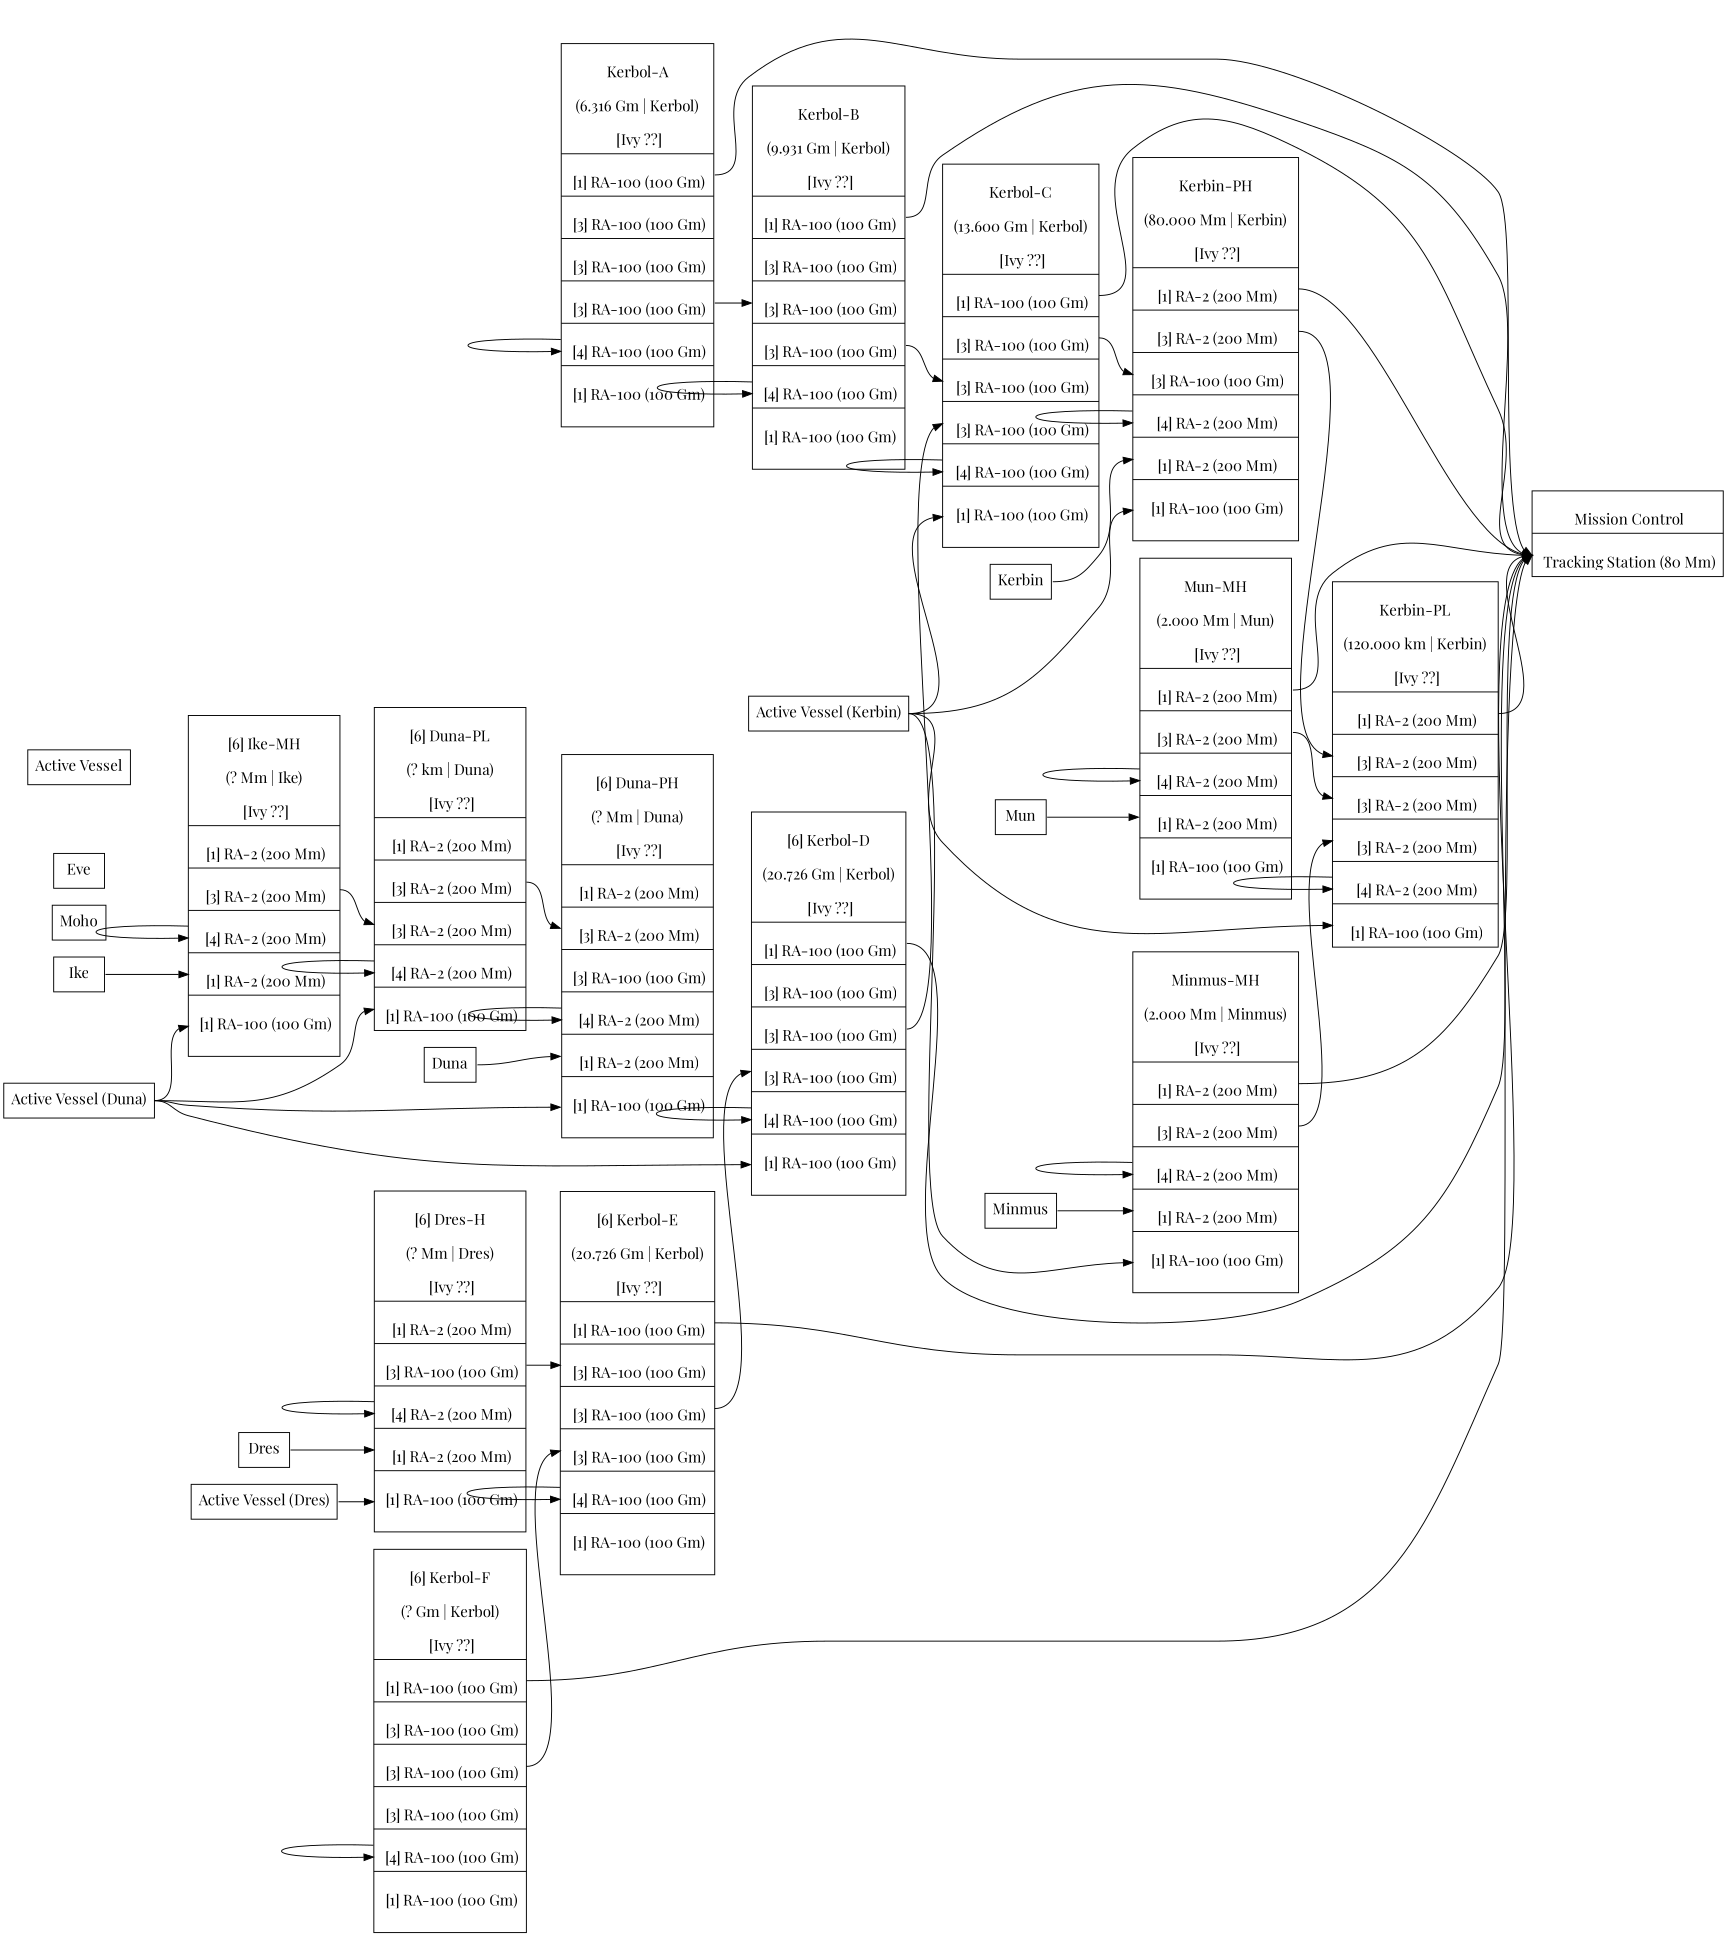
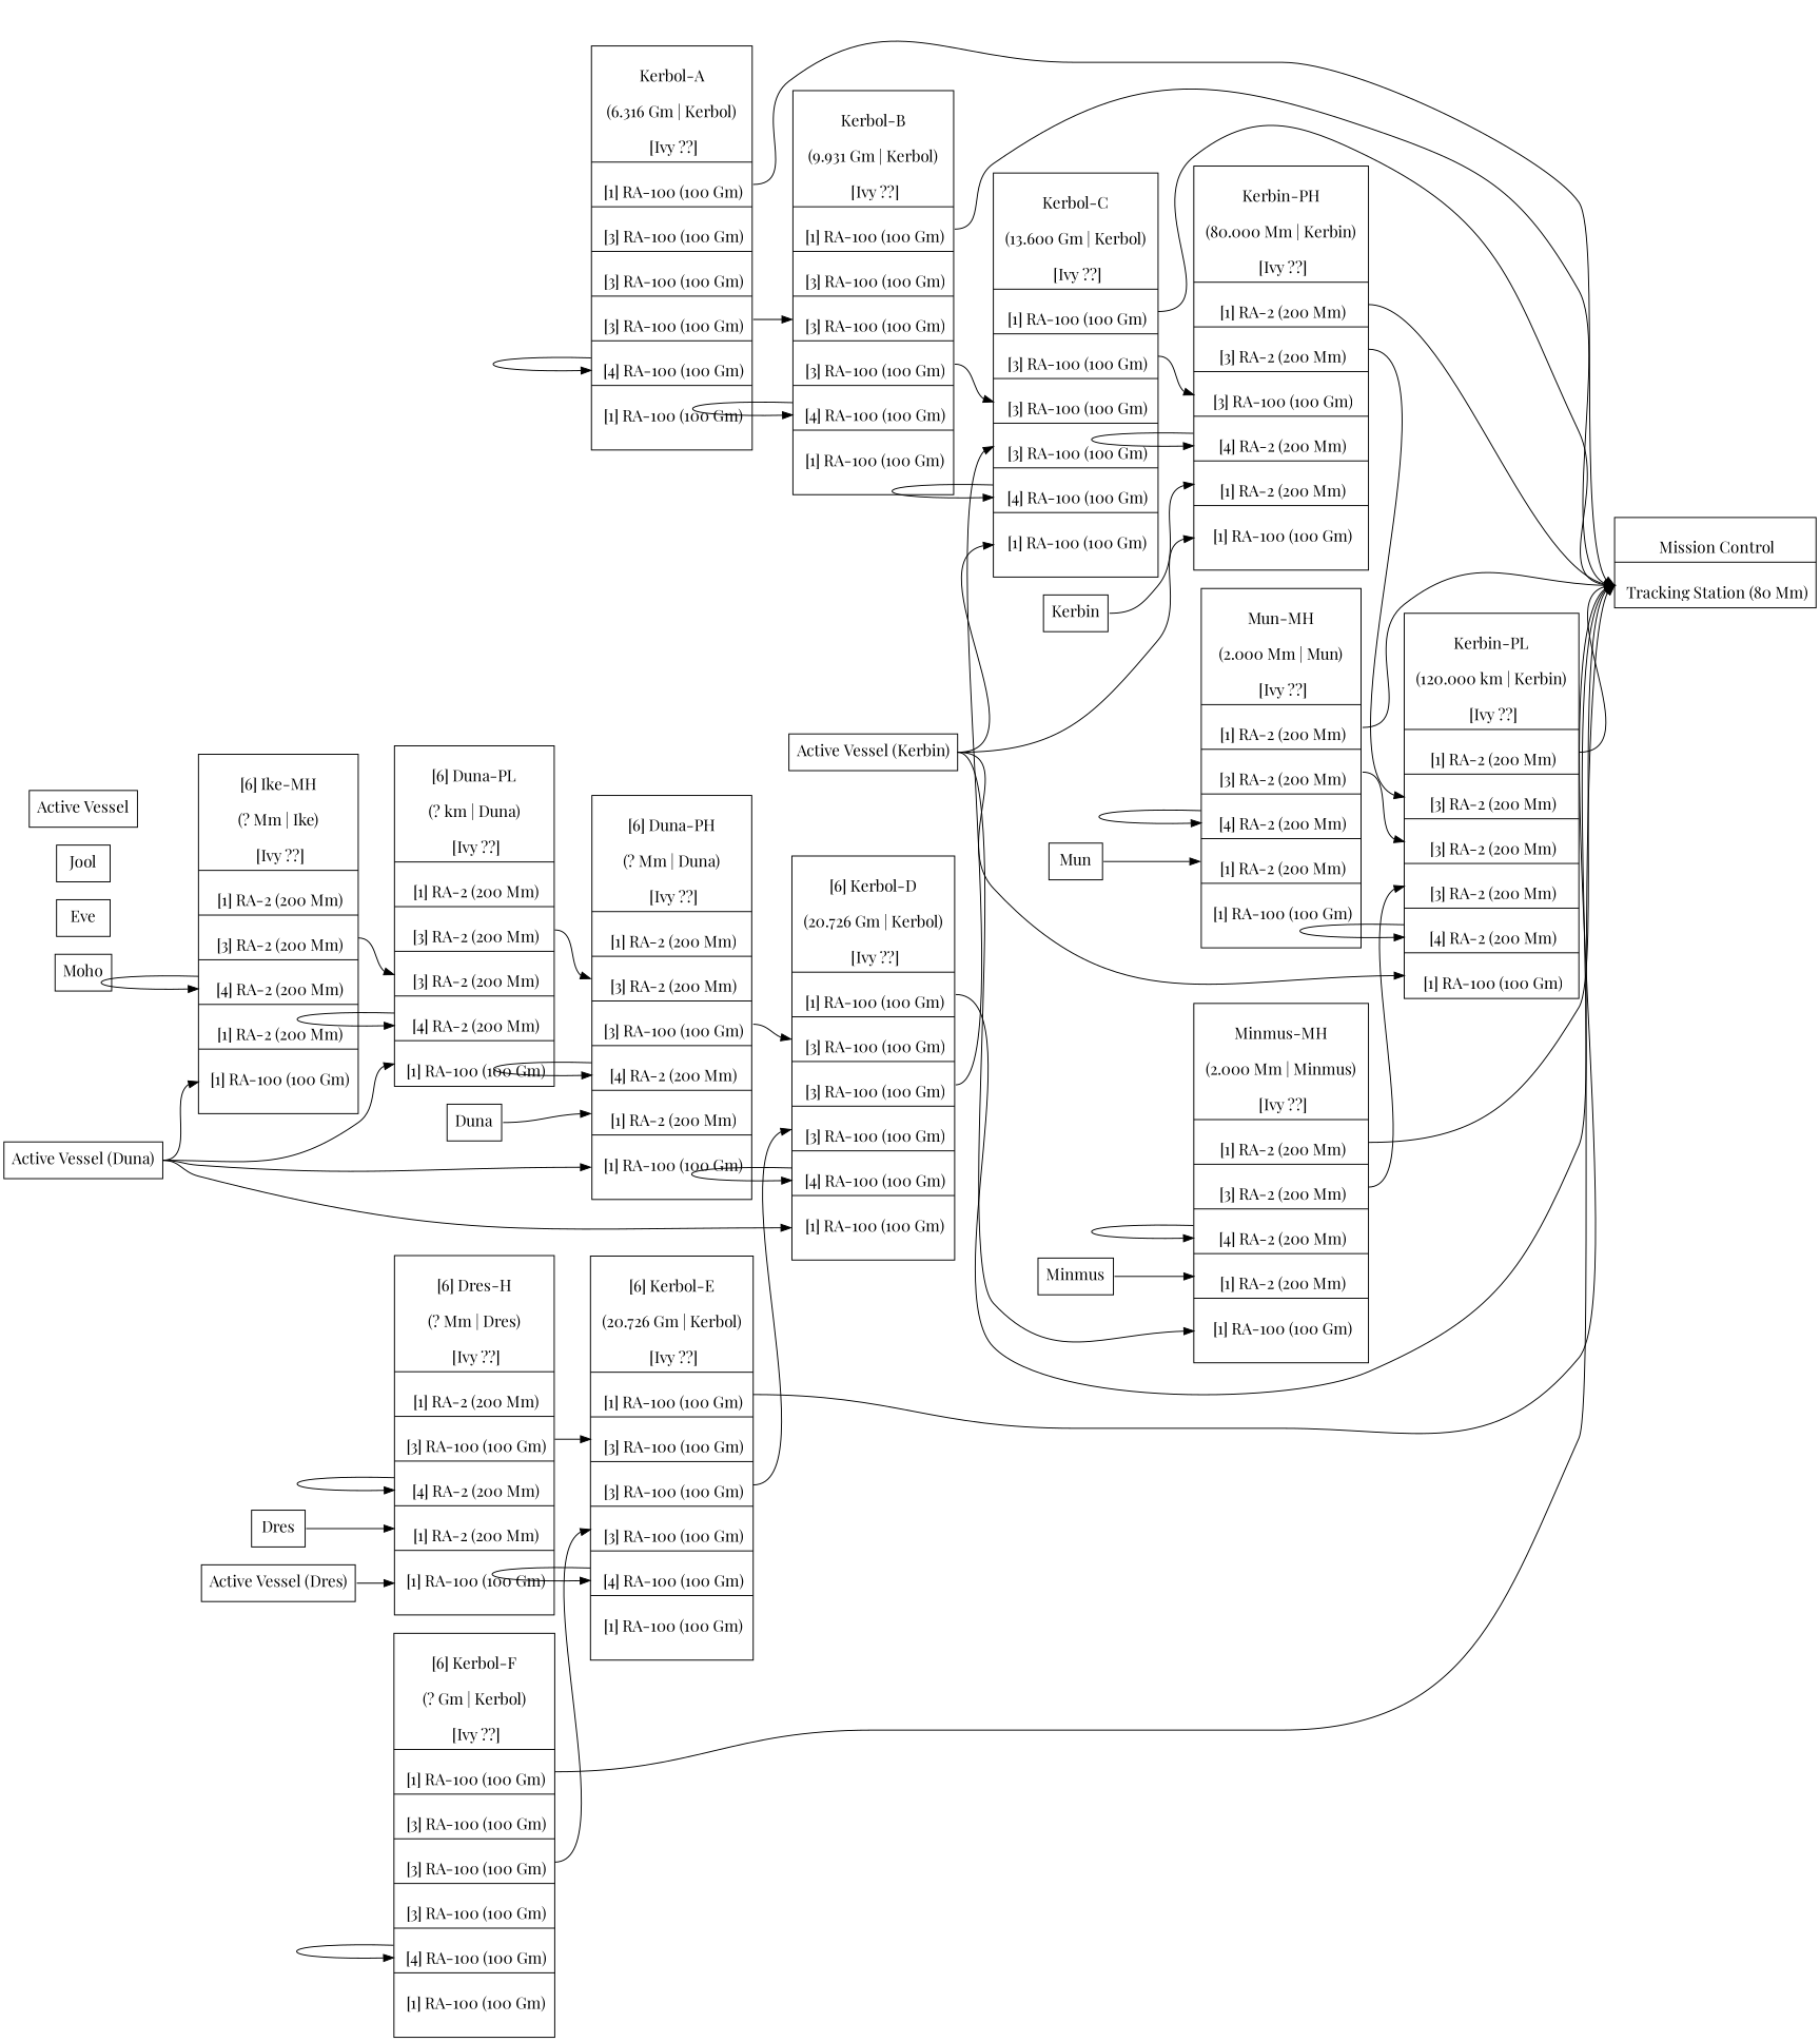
  digraph {
    fontname="Playfair Display"
    rankdir=LR
    node [fontname="Playfair Display" fontsize=16 group=Kerbin shape=record]
    edge [fontname="Playfair Display" headport=loopback tailport="f0:e"]
    n1 [group=Kerbol label="<f0> \n            Kerbol-A \n \n            (6.316 Gm \| Kerbol) \n \n            [Ivy ??]\n        | <mission_control> \n            [1] RA-100 (100 Gm)\n        | <planet_network> \n            [3] RA-100 (100 Gm)\n        | <inner> \n            [3] RA-100 (100 Gm)\n        | <outer> \n            [3] RA-100 (100 Gm)\n        | <loopback>\n            [4] RA-100 (100 Gm)\n        | <active_vessel>\n            [1] RA-100 (100 Gm)\n\n        "]
    n2 [group=Kerbol label="<f0> \n            Kerbol-B \n \n            (9.931 Gm \| Kerbol) \n \n            [Ivy ??]\n        | <mission_control> \n            [1] RA-100 (100 Gm)\n        | <planet_network> \n            [3] RA-100 (100 Gm)\n        | <inner> \n            [3] RA-100 (100 Gm)\n        | <outer> \n            [3] RA-100 (100 Gm)\n        | <loopback>\n            [4] RA-100 (100 Gm)\n        | <active_vessel>\n            [1] RA-100 (100 Gm)\n\n        "]
    n3 [label="<f0> \n                Mission Control\n            | <f1>\n                Tracking Station (80 Mm)"]
    n4 [label="<f0> \n            Kerbol-C \n \n            (13.600 Gm \| Kerbol) \n \n            [Ivy ??]\n        | <mission_control> \n            [1] RA-100 (100 Gm)\n        | <planet_network> \n            [3] RA-100 (100 Gm)\n        | <inner> \n            [3] RA-100 (100 Gm)\n        | <outer> \n            [3] RA-100 (100 Gm)\n        | <loopback>\n            [4] RA-100 (100 Gm)\n        | <active_vessel>\n            [1] RA-100 (100 Gm)\n\n        "]
    n5 [label="<f0> \n                Kerbin-PH \n \n                (80.000 Mm \| Kerbin) \n \n                [Ivy ??]\n            | <mission_control> \n                [1] RA-2 (200 Mm)\n            | <inner> \n                [3] RA-2 (200 Mm)\n            | <outer> \n                [3] RA-100 (100 Gm)\n            | <loopback> \n                [4] RA-2 (200 Mm)\n            | <planet_cone>\n                [1] RA-2 (200 Mm)\n            | <active_vessel>\n                [1] RA-100 (100 Gm)\n\n            "]
    n6 [label="<f0> \n                Kerbin-PL \n \n                (120.000 km \| Kerbin) \n \n                [Ivy ??]\n            | <mission_control> \n                [1] RA-2 (200 Mm)\n            | <outer_main> \n                [3] RA-2 (200 Mm)\n            | <outer_aux1>\n                [3] RA-2 (200 Mm)\n            | <outer_aux2>\n                [3] RA-2 (200 Mm)\n            | <loopback>\n                [4] RA-2 (200 Mm)\n            | <active_vessel>\n                [1] RA-100 (100 Gm)\n            "]
    n7 [label="<f0> \n                Mun-MH \n \n                (2.000 Mm \| Mun) \n \n                [Ivy ??]\n            | <mission_control> \n                [1] RA-2 (200 Mm)\n            | <inner> \n                [3] RA-2 (200 Mm)\n            | <loopback>\n                [4] RA-2 (200 Mm)\n            | <planet_cone>\n                [1] RA-2 (200 Mm)\n            | <active_vessel>\n                [1] RA-100 (100 Gm)\n\n            "]
    n8 [label="<f0> \n                Minmus-MH \n \n                (2.000 Mm \| Minmus) \n \n                [Ivy ??]\n            | <mission_control> \n                [1] RA-2 (200 Mm)\n            | <inner> \n                [3] RA-2 (200 Mm)\n            | <loopback>\n                [4] RA-2 (200 Mm)\n            | <planet_cone>\n                [1] RA-2 (200 Mm)\n            | <active_vessel>\n                [1] RA-100 (100 Gm)\n\n            "]
    n9 [label="<f0> Kerbin"]
    n10 [label="<f0> Mun"]
    n11 [label="<f0> Minmus"]
    n12 [label="<f0> Active Vessel (Kerbin)"]
    n13 [group=Duna label="<f0> \n            [6] Kerbol-D \n \n            (20.726 Gm \| Kerbol) \n \n            [Ivy ??]\n        | <mission_control> \n            [1] RA-100 (100 Gm)\n        | <planet_network> \n            [3] RA-100 (100 Gm)\n        | <inner> \n            [3] RA-100 (100 Gm)\n        | <outer> \n            [3] RA-100 (100 Gm)\n        | <loopback>\n            [4] RA-100 (100 Gm)\n        | <active_vessel>\n            [1] RA-100 (100 Gm)\n\n        "]
    n14 [group=Duna label="<f0> \n                [6] Duna-PL \n \n                (? km \| Duna) \n \n                [Ivy ??]\n            | <mission_control> \n                [1] RA-2 (200 Mm)\n            | <outer_main> \n                [3] RA-2 (200 Mm)\n            | <outer_aux1>\n                [3] RA-2 (200 Mm)\n            | <loopback>\n                [4] RA-2 (200 Mm)\n            | <active_vessel>\n                [1] RA-100 (100 Gm)\n            "]
    n15 [group=Duna label="<f0> \n                [6] Duna-PH \n \n                (? Mm \| Duna) \n \n                [Ivy ??]\n            | <mission_control> \n                [1] RA-2 (200 Mm)\n            | <inner> \n                [3] RA-2 (200 Mm)\n            | <outer> \n                [3] RA-100 (100 Gm)\n            | <loopback> \n                [4] RA-2 (200 Mm)\n            | <planet_cone>\n                [1] RA-2 (200 Mm)\n            | <active_vessel>\n                [1] RA-100 (100 Gm)\n\n            "]
    n16 [group=Duna label="<f0> \n                [6] Ike-MH \n \n                (? Mm \| Ike) \n \n                [Ivy ??]\n            | <mission_control> \n                [1] RA-2 (200 Mm)\n            | <inner> \n                [3] RA-2 (200 Mm)\n            | <loopback>\n                [4] RA-2 (200 Mm)\n            | <planet_cone>\n                [1] RA-2 (200 Mm)\n            | <active_vessel>\n                [1] RA-100 (100 Gm)\n\n            "]
    n17 [group=Duna label="<f0> Duna"]
-   n18 [group=Duna label="<f0> Ike"]
    n19 [group=Duna label="<f0> Active Vessel (Duna)"]
    n20 [group=Dres label="<f0> \n            [6] Kerbol-E \n \n            (20.726 Gm \| Kerbol) \n \n            [Ivy ??]\n        | <mission_control> \n            [1] RA-100 (100 Gm)\n        | <planet_network> \n            [3] RA-100 (100 Gm)\n        | <inner> \n            [3] RA-100 (100 Gm)\n        | <outer> \n            [3] RA-100 (100 Gm)\n        | <loopback>\n            [4] RA-100 (100 Gm)\n        | <active_vessel>\n            [1] RA-100 (100 Gm)\n\n        "]
    n21 [group=Dres label="<f0> \n                [6] Dres-H \n \n                (? Mm \| Dres) \n \n                [Ivy ??]\n            | <mission_control> \n                [1] RA-2 (200 Mm)\n            | <outer> \n                [3] RA-100 (100 Gm)\n            | <loopback> \n                [4] RA-2 (200 Mm)\n            | <planet_cone>\n                [1] RA-2 (200 Mm)\n            | <active_vessel>\n                [1] RA-100 (100 Gm)\n\n            "]
    n22 [group=Dres label="<f0> Dres"]
    n23 [group=Dres label="<f0> Active Vessel (Dres)"]
    n24 [group=Kerbol label="<f0> \n            [6] Kerbol-F \n \n            (? Gm \| Kerbol) \n \n            [Ivy ??]\n        | <mission_control> \n            [1] RA-100 (100 Gm)\n        | <planet_network> \n            [3] RA-100 (100 Gm)\n        | <inner> \n            [3] RA-100 (100 Gm)\n        | <outer> \n            [3] RA-100 (100 Gm)\n        | <loopback>\n            [4] RA-100 (100 Gm)\n        | <active_vessel>\n            [1] RA-100 (100 Gm)\n\n        "]
    n25 [label="<f0> Moho" group=""]
    n26 [label="<f0> Eve" group=""]
+   n27 [label="<f0> Jool" group=""]
    n28 [label="<f0> Active Vessel" group=""]
    n1 -> n1 [tailport=loopback]
    n1 -> n2 [headport="inner:w" tailport="outer:e"]
    n1 -> n3 [headport="f1:w" tailport="mission_control:e"]
    n2 -> n2 [tailport=loopback]
    n2 -> n3 [headport="f1:w" tailport="mission_control:e"]
    n2 -> n4 [headport="inner:w" tailport="outer:e"]
    n4 -> n3 [headport="f1:w" tailport="mission_control:e"]
    n4 -> n4 [tailport=loopback]
    n4 -> n5 [headport="outer:w" tailport="planet_network:e"]
    n5 -> n3 [headport="f1:w" tailport="mission_control:e"]
    n5 -> n5 [tailport=loopback]
    n5 -> n6 [headport="outer_main:w" tailport="inner:e"]
    n6 -> n3 [headport="f1:w" tailport="mission_control:e"]
    n6 -> n6 [tailport=loopback]
    n7 -> n3 [headport="f1:w" tailport="mission_control:e"]
    n7 -> n6 [headport="outer_aux1:w" tailport="inner:e"]
    n7 -> n7 [tailport=loopback]
    n8 -> n3 [headport="f1:w" tailport="mission_control:e"]
    n8 -> n6 [headport="outer_aux2:w" tailport="inner:e"]
    n8 -> n8 [tailport=loopback]
    n9 -> n5 [headport="planet_cone:w"]
    n10 -> n7 [headport="planet_cone:w"]
    n11 -> n8 [headport="planet_cone:w"]
    n12 -> n4 [headport="active_vessel:w"]
    n12 -> n5 [headport="active_vessel:w"]
    n12 -> n6 [headport="active_vessel:w"]
    n12 -> n8 [headport="active_vessel:w"]
    n13 -> n3 [headport="f1:w" tailport="mission_control:e"]
    n13 -> n4 [headport="outer:w" tailport="inner:e"]
    n13 -> n13 [tailport=loopback]
    n14 -> n14 [tailport=loopback]
    n14 -> n15 [headport="inner:w" tailport="outer_main:e"]
+   n15 -> n13 [headport="planet_network:w" tailport="outer:e"]
    n15 -> n15 [tailport=loopback]
    n16 -> n14 [headport="outer_aux1:w" tailport="inner:e"]
    n16 -> n16 [tailport=loopback]
    n17 -> n15 [headport="planet_cone:w"]
-   n18 -> n16 [headport="planet_cone:w"]
    n19 -> n13 [headport="active_vessel:w"]
    n19 -> n14 [headport="active_vessel:w"]
    n19 -> n15 [headport="active_vessel:w"]
    n19 -> n16 [headport="active_vessel:w"]
    n20 -> n3 [headport="f1:w" tailport="mission_control:e"]
    n20 -> n13 [headport="outer:w" tailport="inner:e"]
    n20 -> n20 [tailport=loopback]
    n21 -> n20 [headport="planet_network:w" tailport="outer:e"]
    n21 -> n21 [tailport=loopback]
    n22 -> n21 [headport="planet_cone:w"]
    n23 -> n21 [headport="active_vessel:w"]
    n24 -> n3 [headport="f1:w" tailport="mission_control:e"]
    n24 -> n20 [headport="outer:w" tailport="inner:e"]
    n24 -> n24 [tailport=loopback]
  }
